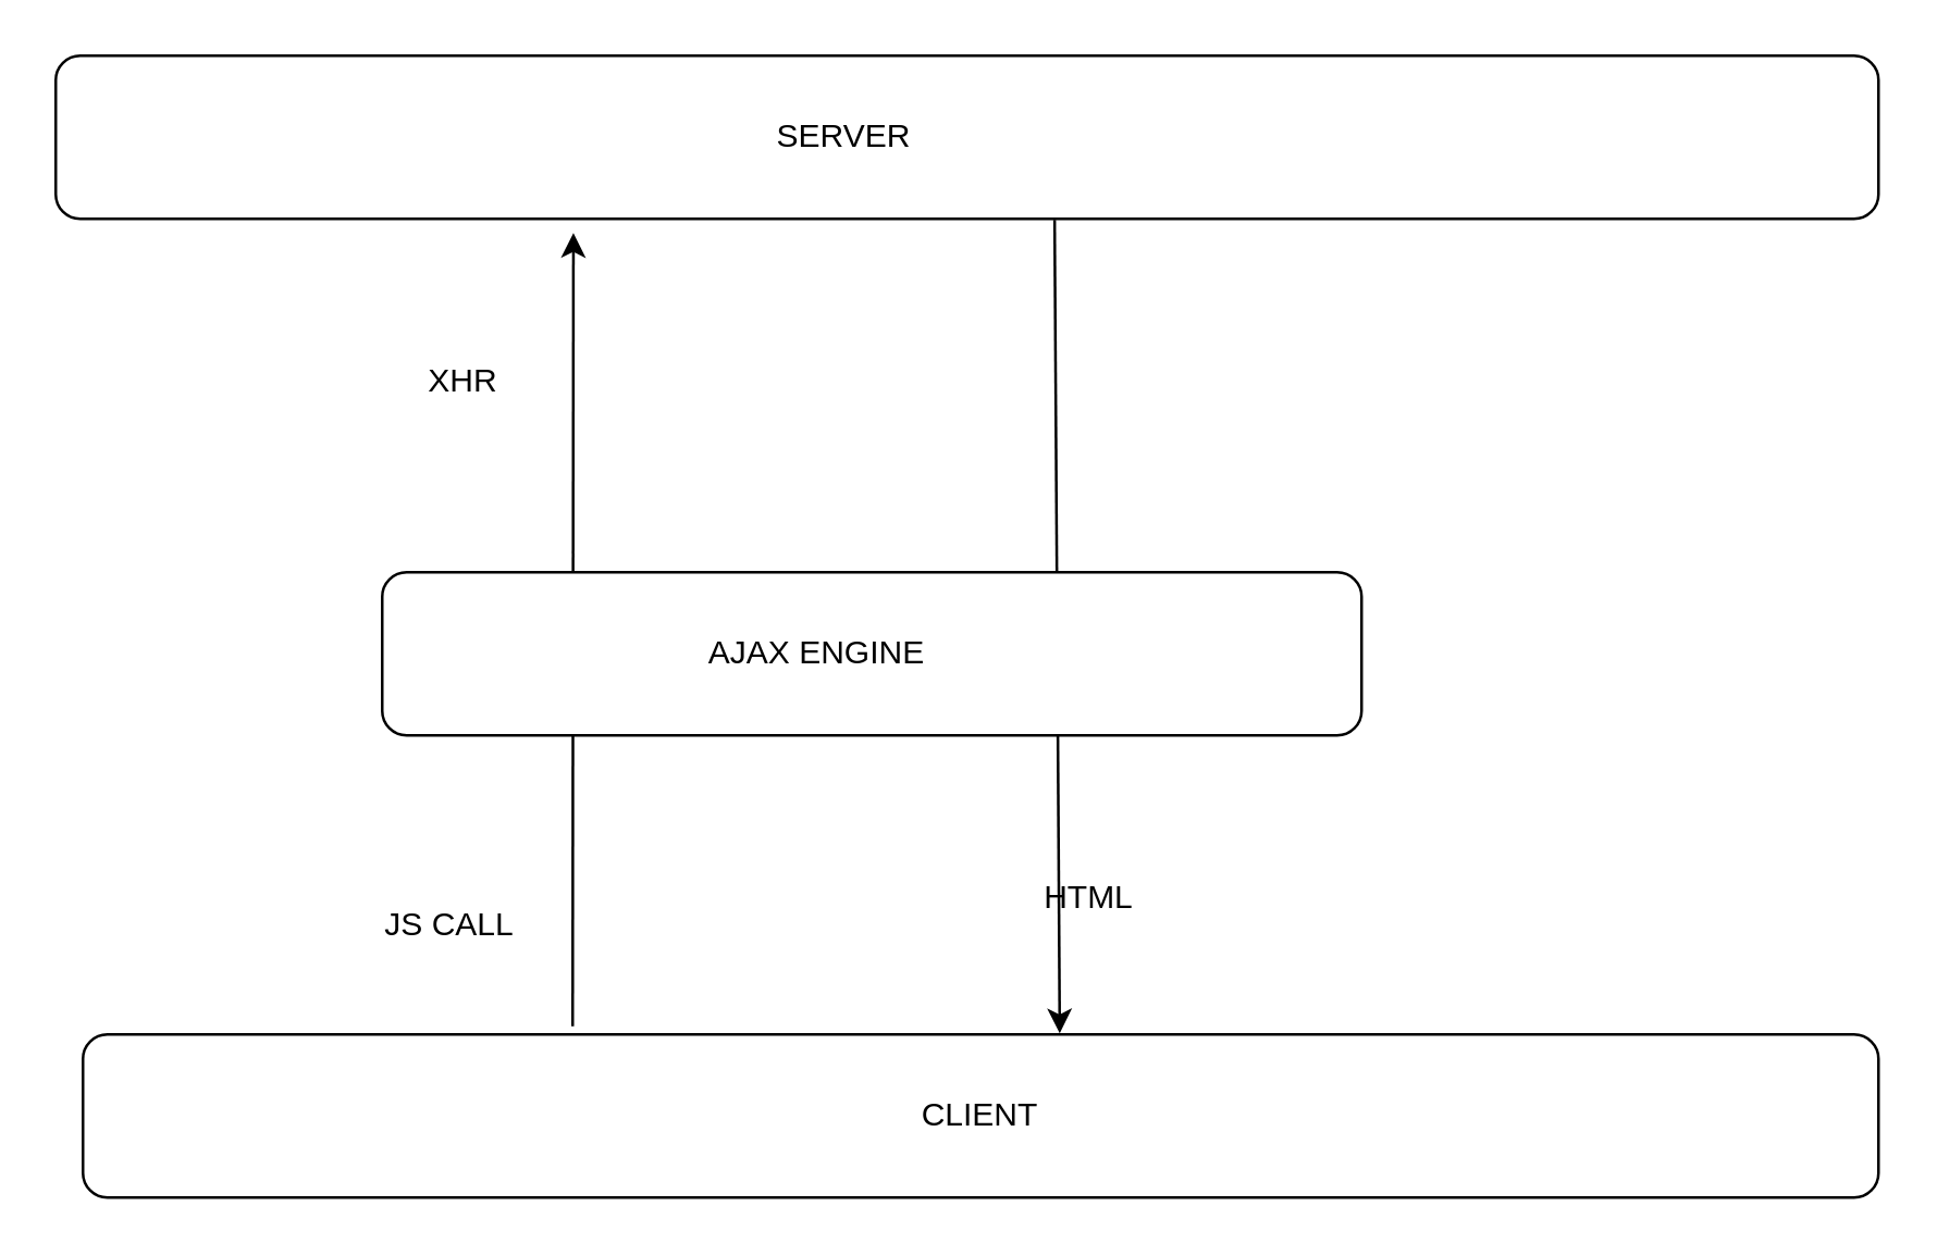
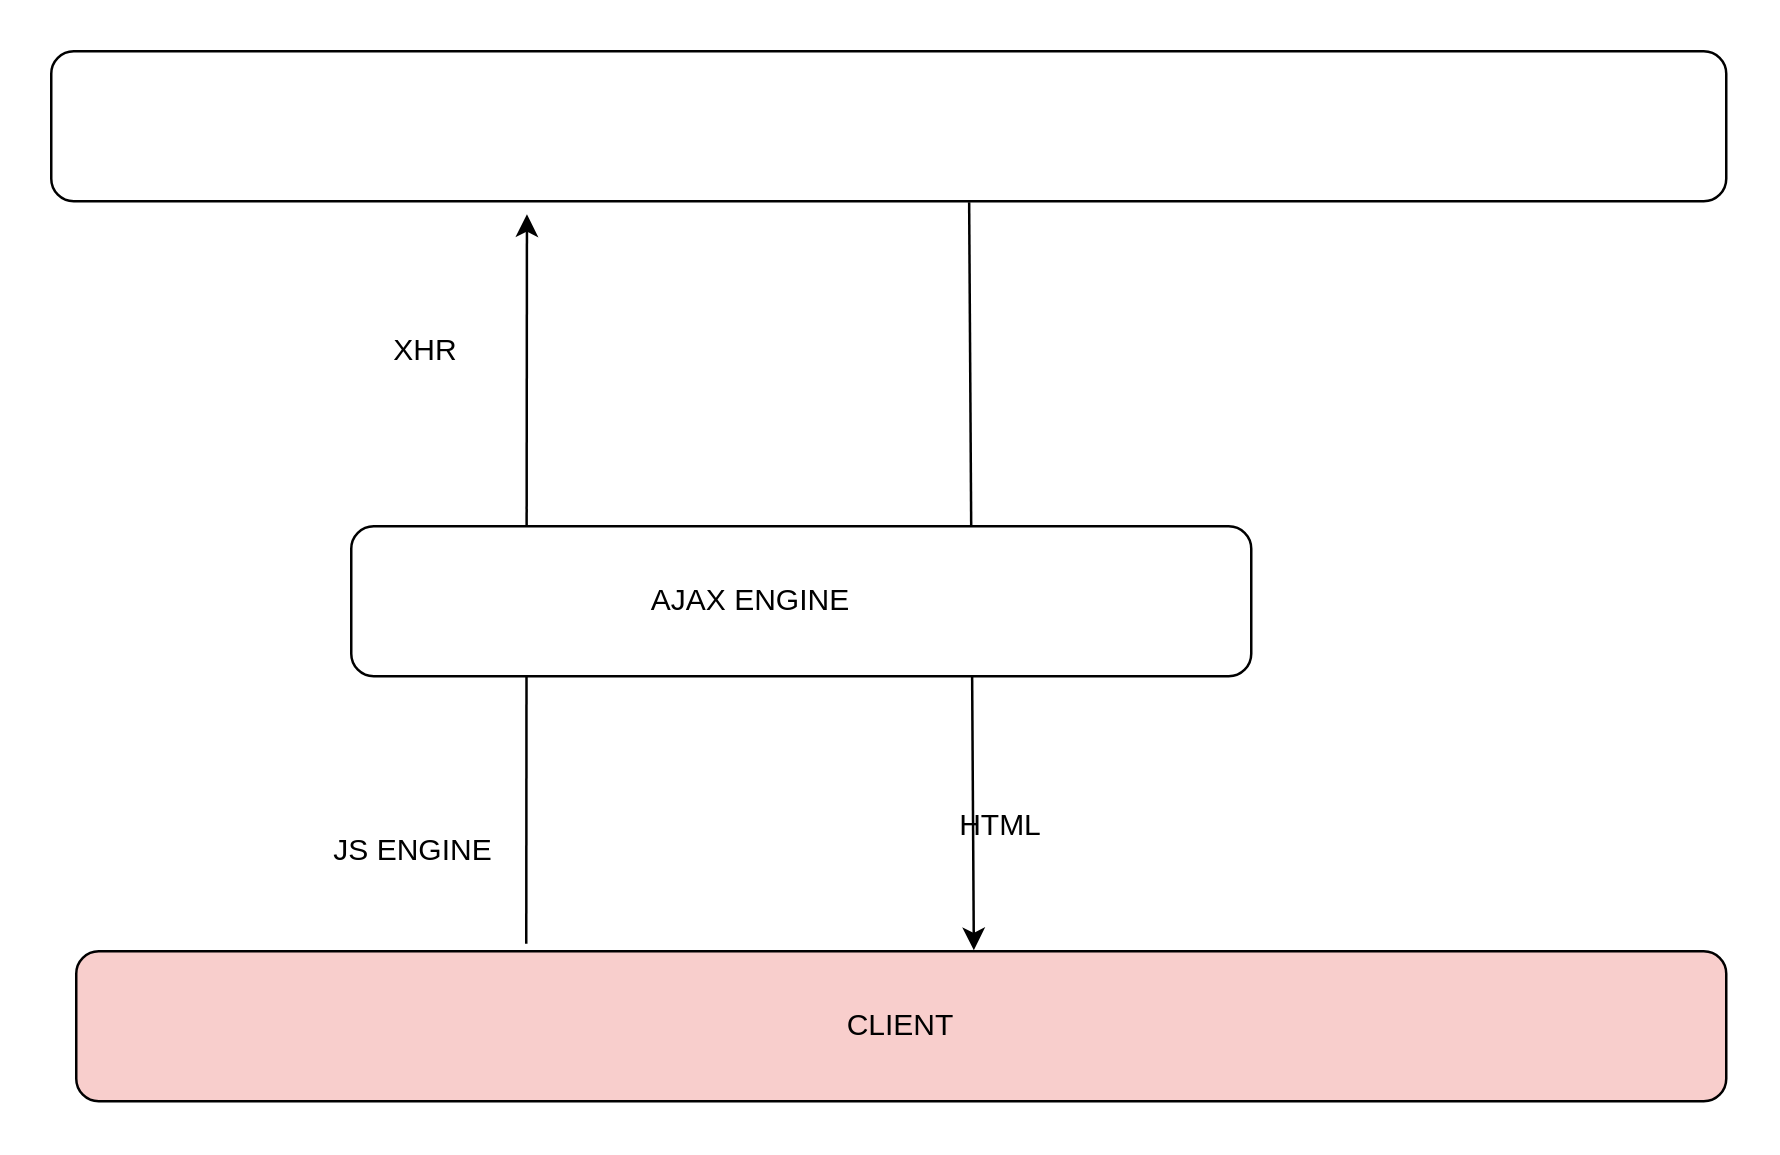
  <mxCell id="0" />
  <mxCell id="1" parent="0" />
- <mxCell id="2" value="CLIENT" style="rounded=1;whiteSpace=wrap;html=1;" vertex="1" parent="1"><mxGeometry x="30" y="380" width="660" height="60" as="geometry" /></mxCell>
+ <mxCell id="2" value="CLIENT" style="rounded=1;whiteSpace=wrap;html=1;fillColor=#f8cecc;" vertex="1" parent="1"><mxGeometry x="30" y="380" width="660" height="60" as="geometry" /></mxCell>
  <mxCell id="3" value="" style="rounded=1;whiteSpace=wrap;html=1;" vertex="1" parent="1"><mxGeometry x="20" y="20" width="670" height="60" as="geometry" /></mxCell>
  <mxCell id="4" value="" style="endArrow=classic;html=1;exitX=0.548;exitY=1.007;exitDx=0;exitDy=0;exitPerimeter=0;entryX=0.544;entryY=-0.007;entryDx=0;entryDy=0;entryPerimeter=0;" edge="1" parent="1" source="3" target="2"><mxGeometry width="50" height="50" relative="1" as="geometry"><mxPoint x="340" y="260" as="sourcePoint" /><mxPoint x="390" y="210" as="targetPoint" /></mxGeometry></mxCell>
  <mxCell id="5" value="" style="endArrow=classic;html=1;entryX=0.284;entryY=1.087;entryDx=0;entryDy=0;entryPerimeter=0;" edge="1" parent="1" target="3"><mxGeometry width="50" height="50" relative="1" as="geometry"><mxPoint x="210" y="377" as="sourcePoint" /><mxPoint x="220" y="120" as="targetPoint" /></mxGeometry></mxCell>
  <mxCell id="6" value="" style="rounded=1;whiteSpace=wrap;html=1;" vertex="1" parent="1"><mxGeometry x="140" y="210" width="360" height="60" as="geometry" /></mxCell>
  <mxCell id="7" value="AJAX ENGINE" style="text;html=1;strokeColor=none;fillColor=none;align=center;verticalAlign=middle;whiteSpace=wrap;rounded=0;" vertex="1" parent="1"><mxGeometry x="210" y="210" width="180" height="60" as="geometry" /></mxCell>
- <mxCell id="8" value="SERVER" style="text;html=1;strokeColor=none;fillColor=none;align=center;verticalAlign=middle;whiteSpace=wrap;rounded=0;" vertex="1" parent="1"><mxGeometry x="290" y="40" width="40" height="20" as="geometry" /></mxCell>
  <mxCell id="9" value="XHR" style="text;html=1;strokeColor=none;fillColor=none;align=center;verticalAlign=middle;whiteSpace=wrap;rounded=0;" vertex="1" parent="1"><mxGeometry x="150" y="130" width="40" height="20" as="geometry" /></mxCell>
  <mxCell id="10" value="HTML" style="text;html=1;strokeColor=none;fillColor=none;align=center;verticalAlign=middle;whiteSpace=wrap;rounded=0;" vertex="1" parent="1"><mxGeometry x="360" y="320" width="80" height="20" as="geometry" /></mxCell>
- <mxCell id="11" value="JS CALL" style="text;html=1;strokeColor=none;fillColor=none;align=center;verticalAlign=middle;whiteSpace=wrap;rounded=0;" vertex="1" parent="1"><mxGeometry x="120" y="310" width="90" height="60" as="geometry" /></mxCell>
+ <mxCell id="11" value="JS ENGINE" style="text;html=1;strokeColor=none;fillColor=none;align=center;verticalAlign=middle;whiteSpace=wrap;rounded=0;" vertex="1" parent="1"><mxGeometry x="120" y="310" width="90" height="60" as="geometry" /></mxCell>
